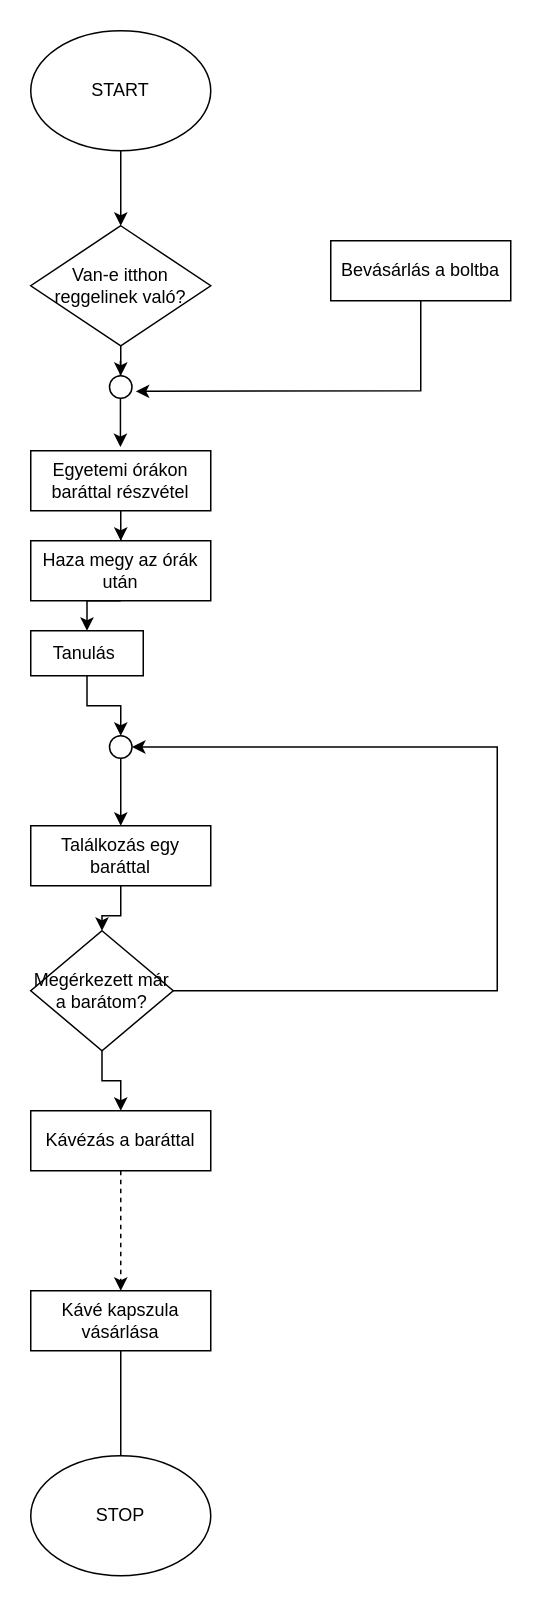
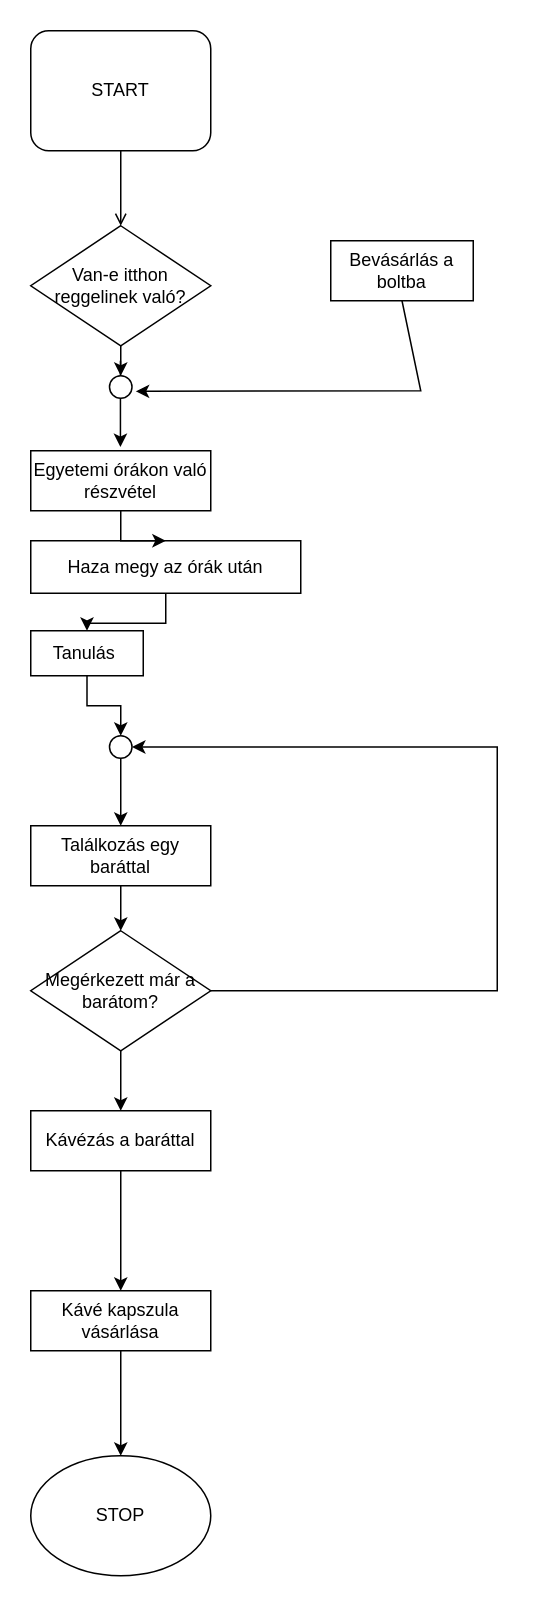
  <mxCell id="0" />
  <mxCell id="1" parent="0" />
- <mxCell id="2" value="" style="edgeStyle=orthogonalEdgeStyle;rounded=0;orthogonalLoop=1;jettySize=auto;html=1;" parent="1" source="3" target="7" edge="1"><mxGeometry relative="1" as="geometry"><Array as="points"><mxPoint x="80" y="130" /><mxPoint x="80" y="130" /></Array></mxGeometry></mxCell>
- <mxCell id="3" value="START" style="ellipse;whiteSpace=wrap;html=1;" parent="1" vertex="1"><mxGeometry x="20" y="20" width="120" height="80" as="geometry" /></mxCell>
+ <mxCell id="2" value="" style="edgeStyle=orthogonalEdgeStyle;rounded=0;orthogonalLoop=1;jettySize=auto;html=1;endArrow=open;" parent="1" source="3" target="7" edge="1"><mxGeometry relative="1" as="geometry"><Array as="points"><mxPoint x="80" y="130" /><mxPoint x="80" y="130" /></Array></mxGeometry></mxCell>
+ <mxCell id="3" value="START" style="whiteSpace=wrap;html=1;rounded=1;" parent="1" vertex="1"><mxGeometry x="20" y="20" width="120" height="80" as="geometry" /></mxCell>
  <mxCell id="4" value="STOP" style="ellipse;whiteSpace=wrap;html=1;" parent="1" vertex="1"><mxGeometry x="20" y="970" width="120" height="80" as="geometry" /></mxCell>
  <mxCell id="5" value="" style="endArrow=classic;html=1;rounded=0;" parent="1" source="7" edge="1"><mxGeometry width="50" height="50" relative="1" as="geometry"><mxPoint x="79.5" y="100" as="sourcePoint" /><mxPoint x="80" y="150" as="targetPoint" /><Array as="points" /></mxGeometry></mxCell>
- <mxCell id="6" value="Bevásárlás a boltba" style="rounded=0;whiteSpace=wrap;html=1;" parent="1" vertex="1"><mxGeometry x="220" y="160" width="120" height="40" as="geometry" /></mxCell>
+ <mxCell id="6" value="Bevásárlás a boltba" style="rounded=0;whiteSpace=wrap;html=1;" parent="1" vertex="1"><mxGeometry x="220" y="160" width="95" height="40" as="geometry" /></mxCell>
  <mxCell id="7" value="Van-e itthon reggelinek való?" style="rhombus;whiteSpace=wrap;html=1;" parent="1" vertex="1"><mxGeometry x="20" y="150" width="120" height="80" as="geometry" /></mxCell>
  <mxCell id="8" style="edgeStyle=orthogonalEdgeStyle;rounded=0;orthogonalLoop=1;jettySize=auto;html=1;exitX=0.5;exitY=1;exitDx=0;exitDy=0;" parent="1" source="7" target="7" edge="1"><mxGeometry relative="1" as="geometry" /></mxCell>
  <mxCell id="9" value="" style="endArrow=classic;html=1;rounded=0;exitX=0.5;exitY=1;exitDx=0;exitDy=0;entryX=1.167;entryY=0.694;entryDx=0;entryDy=0;entryPerimeter=0;" parent="1" source="6" target="11" edge="1"><mxGeometry width="50" height="50" relative="1" as="geometry"><mxPoint x="277.5" y="200" as="sourcePoint" /><mxPoint x="97.5" y="260" as="targetPoint" /><Array as="points"><mxPoint x="280" y="260" /></Array></mxGeometry></mxCell>
  <mxCell id="10" value="" style="edgeStyle=orthogonalEdgeStyle;rounded=0;orthogonalLoop=1;jettySize=auto;html=1;" parent="1" edge="1"><mxGeometry relative="1" as="geometry"><mxPoint x="79.79" y="240" as="sourcePoint" /><mxPoint x="79.79" y="297.5" as="targetPoint" /></mxGeometry></mxCell>
  <mxCell id="11" value="" style="ellipse;whiteSpace=wrap;html=1;aspect=fixed;" parent="1" vertex="1"><mxGeometry x="72.5" y="250" width="15" height="15" as="geometry" /></mxCell>
  <mxCell id="12" value="" style="endArrow=classic;html=1;rounded=0;entryX=0.5;entryY=0;entryDx=0;entryDy=0;" parent="1" target="11" edge="1"><mxGeometry width="50" height="50" relative="1" as="geometry"><mxPoint x="80" y="230" as="sourcePoint" /><mxPoint x="190" y="230" as="targetPoint" /></mxGeometry></mxCell>
  <mxCell id="13" style="edgeStyle=orthogonalEdgeStyle;rounded=0;orthogonalLoop=1;jettySize=auto;html=1;exitX=0.5;exitY=1;exitDx=0;exitDy=0;entryX=0.5;entryY=0;entryDx=0;entryDy=0;" parent="1" source="29" target="27" edge="1"><mxGeometry relative="1" as="geometry" /></mxCell>
  <mxCell id="14" value="Tanulás&amp;nbsp;" style="rounded=0;whiteSpace=wrap;html=1;" parent="1" vertex="1"><mxGeometry x="20" y="420" width="75" height="30" as="geometry" /></mxCell>
  <mxCell id="15" style="edgeStyle=orthogonalEdgeStyle;rounded=0;orthogonalLoop=1;jettySize=auto;html=1;exitX=0.5;exitY=1;exitDx=0;exitDy=0;entryX=0.5;entryY=0;entryDx=0;entryDy=0;" parent="1" source="16" target="14" edge="1"><mxGeometry relative="1" as="geometry" /></mxCell>
- <mxCell id="16" value="Haza megy az órák után" style="rounded=0;whiteSpace=wrap;html=1;" parent="1" vertex="1"><mxGeometry x="20" y="360" width="120" height="40" as="geometry" /></mxCell>
+ <mxCell id="16" value="Haza megy az órák után" style="rounded=0;whiteSpace=wrap;html=1;" parent="1" vertex="1"><mxGeometry x="20" y="360" width="180" height="35" as="geometry" /></mxCell>
  <mxCell id="17" style="edgeStyle=orthogonalEdgeStyle;rounded=0;orthogonalLoop=1;jettySize=auto;html=1;entryX=0.5;entryY=0;entryDx=0;entryDy=0;" parent="1" source="18" target="16" edge="1"><mxGeometry relative="1" as="geometry" /></mxCell>
- <mxCell id="18" value="Egyetemi órákon baráttal részvétel" style="rounded=0;whiteSpace=wrap;html=1;" parent="1" vertex="1"><mxGeometry x="20" y="300" width="120" height="40" as="geometry" /></mxCell>
- <mxCell id="19" value="" style="edgeStyle=orthogonalEdgeStyle;rounded=0;orthogonalLoop=1;jettySize=auto;html=1;dashed=1;" parent="1" source="20" target="22" edge="1"><mxGeometry relative="1" as="geometry" /></mxCell>
+ <mxCell id="18" value="Egyetemi órákon való részvétel" style="rounded=0;whiteSpace=wrap;html=1;" parent="1" vertex="1"><mxGeometry x="20" y="300" width="120" height="40" as="geometry" /></mxCell>
+ <mxCell id="19" value="" style="edgeStyle=orthogonalEdgeStyle;rounded=0;orthogonalLoop=1;jettySize=auto;html=1;" parent="1" source="20" target="22" edge="1"><mxGeometry relative="1" as="geometry" /></mxCell>
  <mxCell id="20" value="Kávézás a baráttal" style="rounded=0;whiteSpace=wrap;html=1;" parent="1" vertex="1"><mxGeometry x="20" y="740" width="120" height="40" as="geometry" /></mxCell>
- <mxCell id="21" value="" style="edgeStyle=orthogonalEdgeStyle;rounded=0;orthogonalLoop=1;jettySize=auto;html=1;endArrow=none;" parent="1" source="22" target="4" edge="1"><mxGeometry relative="1" as="geometry" /></mxCell>
+ <mxCell id="21" value="" style="edgeStyle=orthogonalEdgeStyle;rounded=0;orthogonalLoop=1;jettySize=auto;html=1;" parent="1" source="22" target="4" edge="1"><mxGeometry relative="1" as="geometry" /></mxCell>
  <mxCell id="22" value="Kávé kapszula vásárlása" style="rounded=0;whiteSpace=wrap;html=1;" parent="1" vertex="1"><mxGeometry x="20" y="860" width="120" height="40" as="geometry" /></mxCell>
  <mxCell id="23" value="" style="edgeStyle=orthogonalEdgeStyle;rounded=0;orthogonalLoop=1;jettySize=auto;html=1;" parent="1" source="24" target="20" edge="1"><mxGeometry relative="1" as="geometry" /></mxCell>
- <mxCell id="24" value="Megérkezett már a barátom?" style="rhombus;whiteSpace=wrap;html=1;" parent="1" vertex="1"><mxGeometry x="20" y="620" width="95" height="80" as="geometry" /></mxCell>
+ <mxCell id="24" value="Megérkezett már a barátom?" style="rhombus;whiteSpace=wrap;html=1;" parent="1" vertex="1"><mxGeometry x="20" y="620" width="120" height="80" as="geometry" /></mxCell>
  <mxCell id="25" value="" style="edgeStyle=orthogonalEdgeStyle;rounded=0;orthogonalLoop=1;jettySize=auto;html=1;" parent="1" source="27" target="24" edge="1"><mxGeometry relative="1" as="geometry" /></mxCell>
  <mxCell id="26" style="edgeStyle=orthogonalEdgeStyle;rounded=0;orthogonalLoop=1;jettySize=auto;html=1;entryX=1;entryY=0.5;entryDx=0;entryDy=0;exitX=1;exitY=0.5;exitDx=0;exitDy=0;" parent="1" source="24" target="29" edge="1"><mxGeometry relative="1" as="geometry"><mxPoint x="330" y="510" as="targetPoint" /><Array as="points"><mxPoint x="331" y="660" /><mxPoint x="331" y="498" /></Array></mxGeometry></mxCell>
  <mxCell id="27" value="Találkozás egy baráttal" style="rounded=0;whiteSpace=wrap;html=1;" parent="1" vertex="1"><mxGeometry x="20" y="550" width="120" height="40" as="geometry" /></mxCell>
  <mxCell id="28" value="" style="edgeStyle=orthogonalEdgeStyle;rounded=0;orthogonalLoop=1;jettySize=auto;html=1;exitX=0.5;exitY=1;exitDx=0;exitDy=0;entryX=0.5;entryY=0;entryDx=0;entryDy=0;" parent="1" source="14" target="29" edge="1"><mxGeometry relative="1" as="geometry"><mxPoint x="80" y="460" as="sourcePoint" /><mxPoint x="80" y="550" as="targetPoint" /></mxGeometry></mxCell>
  <mxCell id="29" value="" style="ellipse;whiteSpace=wrap;html=1;aspect=fixed;" parent="1" vertex="1"><mxGeometry x="72.5" y="490" width="15" height="15" as="geometry" /></mxCell>
